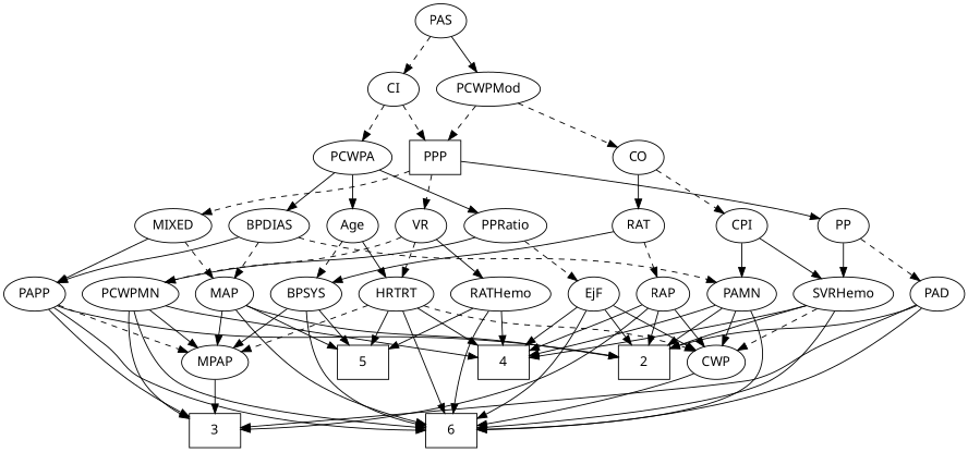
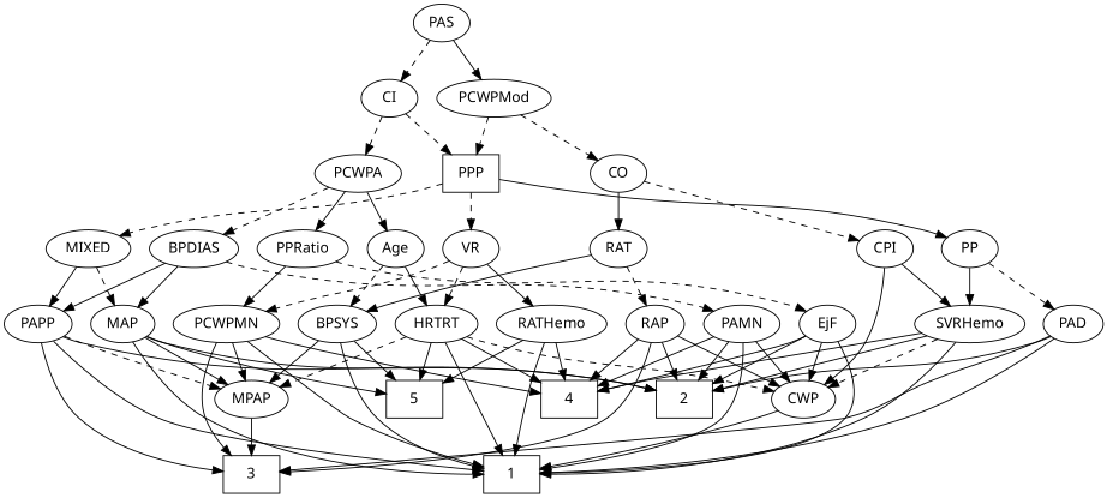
  strict digraph {
    fontname="Noto Sans"
    node [fontname="Noto Sans"]
    edge [fontname="Noto Sans" style=solid]
-   1 [height=0.5 shape=box width=0.75 label=6]
+   1 [height=0.5 shape=box width=0.75]
    2 [height=0.5 shape=box width=0.75]
    3 [height=0.5 shape=box width=0.75]
    4 [height=0.5 shape=box width=0.75]
    5 [height=0.5 shape=box width=0.75]
    RAP [height=0.5 width=0.77632]
    CWP [height=0.5 width=0.84854]
    PAS [height=0.5 width=0.75]
    PCWPMod [height=0.5 width=1.4443]
    CI [height=0.5 width=0.75]
    CO [height=0.5 width=0.75]
    PPP [height=0.5 shape=box width=0.75]
    PCWPA [height=0.5 width=1.1555]
    CPI [height=0.5 width=0.75]
    RAT [height=0.5 width=0.75827]
    MIXED [height=0.5 width=1.1193]
    PP [height=0.5 width=0.75]
    VR [height=0.5 width=0.75]
    BPDIAS [height=0.5 width=1.1735]
    PPRatio [height=0.5 width=1.1013]
    Age [height=0.5 width=0.75]
    PAD [height=0.5 width=0.79437]
    PAMN [height=0.5 width=1.011]
    SVRHemo [height=0.5 width=1.3902]
    BPSYS [height=0.5 width=1.0471]
    MAP [height=0.5 width=0.84854]
    PAPP [height=0.5 width=0.88464]
    PCWPMN [height=0.5 width=1.3902]
    HRTRT [height=0.5 width=1.1013]
    RATHemo [height=0.5 width=1.3721]
    EjF [height=0.5 width=0.75]
    MPAP [height=0.5 width=0.97491]
    RAP -> 2
    RAP -> 3
    RAP -> 4
    RAP -> CWP
    CWP -> 1
    PAS -> PCWPMod
    PAS -> CI [style=dashed]
    PCWPMod -> CO [style=dashed]
    PCWPMod -> PPP [style=dashed]
    CI -> PPP [style=dashed]
    CI -> PCWPA [style=dashed]
    CO -> CPI [style=dashed]
    CO -> RAT
    PPP -> MIXED [style=dashed]
    PPP -> PP
    PPP -> VR [style=dashed]
-   PCWPA -> BPDIAS
+   PCWPA -> BPDIAS [style=dashed]
    PCWPA -> PPRatio
    PCWPA -> Age
-   CPI -> PAMN
+   CPI -> CWP
    CPI -> SVRHemo
    RAT -> RAP [style=dashed]
    RAT -> BPSYS
    MIXED -> MAP [style=dashed]
    MIXED -> PAPP
    PP -> PAD [style=dashed]
    PP -> SVRHemo
    VR -> PCWPMN [style=dashed]
    VR -> HRTRT [style=dashed]
    VR -> RATHemo
    BPDIAS -> PAMN [style=dashed]
-   BPDIAS -> MAP [style=dashed]
+   BPDIAS -> MAP
    BPDIAS -> PAPP
    PPRatio -> PCWPMN
    PPRatio -> EjF [style=dashed]
    Age -> BPSYS [style=dashed]
    Age -> HRTRT
    PAD -> 1
    PAD -> 2
    PAD -> 3
    PAMN -> 1
    PAMN -> 2
    PAMN -> 4
    PAMN -> CWP
    SVRHemo -> 1
    SVRHemo -> 2
    SVRHemo -> 4
    SVRHemo -> CWP [style=dashed]
    BPSYS -> 1
    BPSYS -> 5
    BPSYS -> MPAP
    MAP -> 1
    MAP -> 2
    MAP -> 5
    MAP -> MPAP
    PAPP -> 1
    PAPP -> 2
    PAPP -> 3
    PAPP -> MPAP [style=dashed]
    PCWPMN -> 1
    PCWPMN -> 3
    PCWPMN -> 4
    PCWPMN -> MPAP
    HRTRT -> 1
    HRTRT -> 4
    HRTRT -> 5
    HRTRT -> CWP [style=dashed]
    HRTRT -> MPAP [style=dashed]
    RATHemo -> 1
    RATHemo -> 4
    RATHemo -> 5
    EjF -> 1
    EjF -> 2
    EjF -> 4
    EjF -> CWP
    MPAP -> 3
  }
